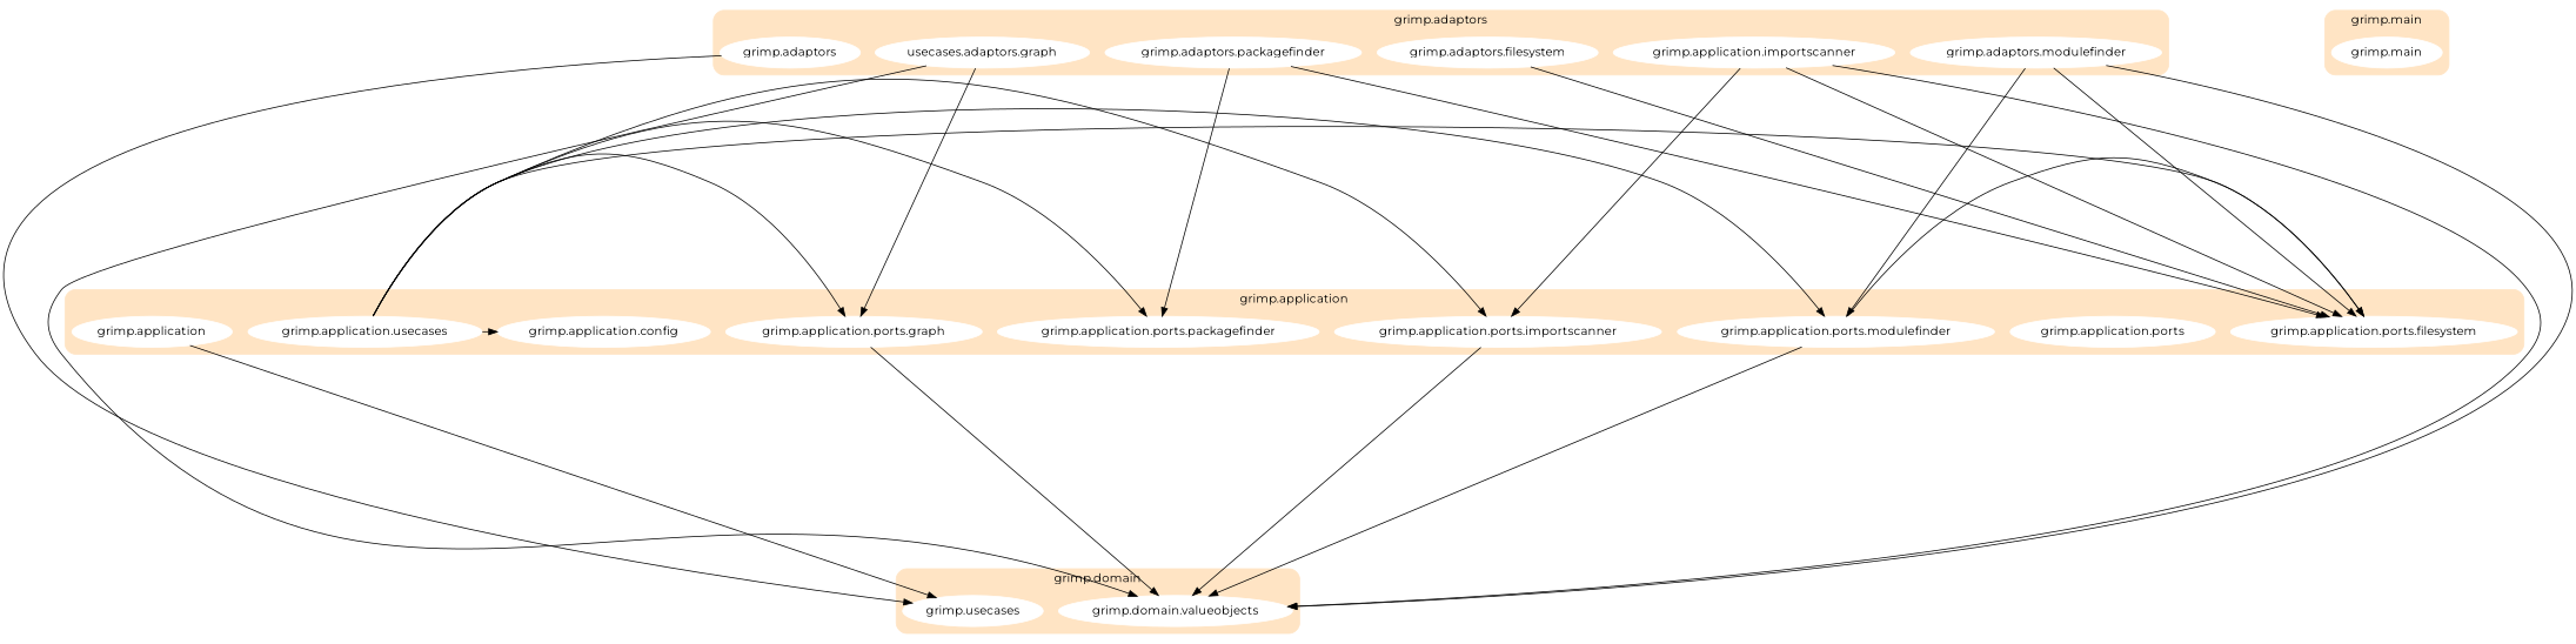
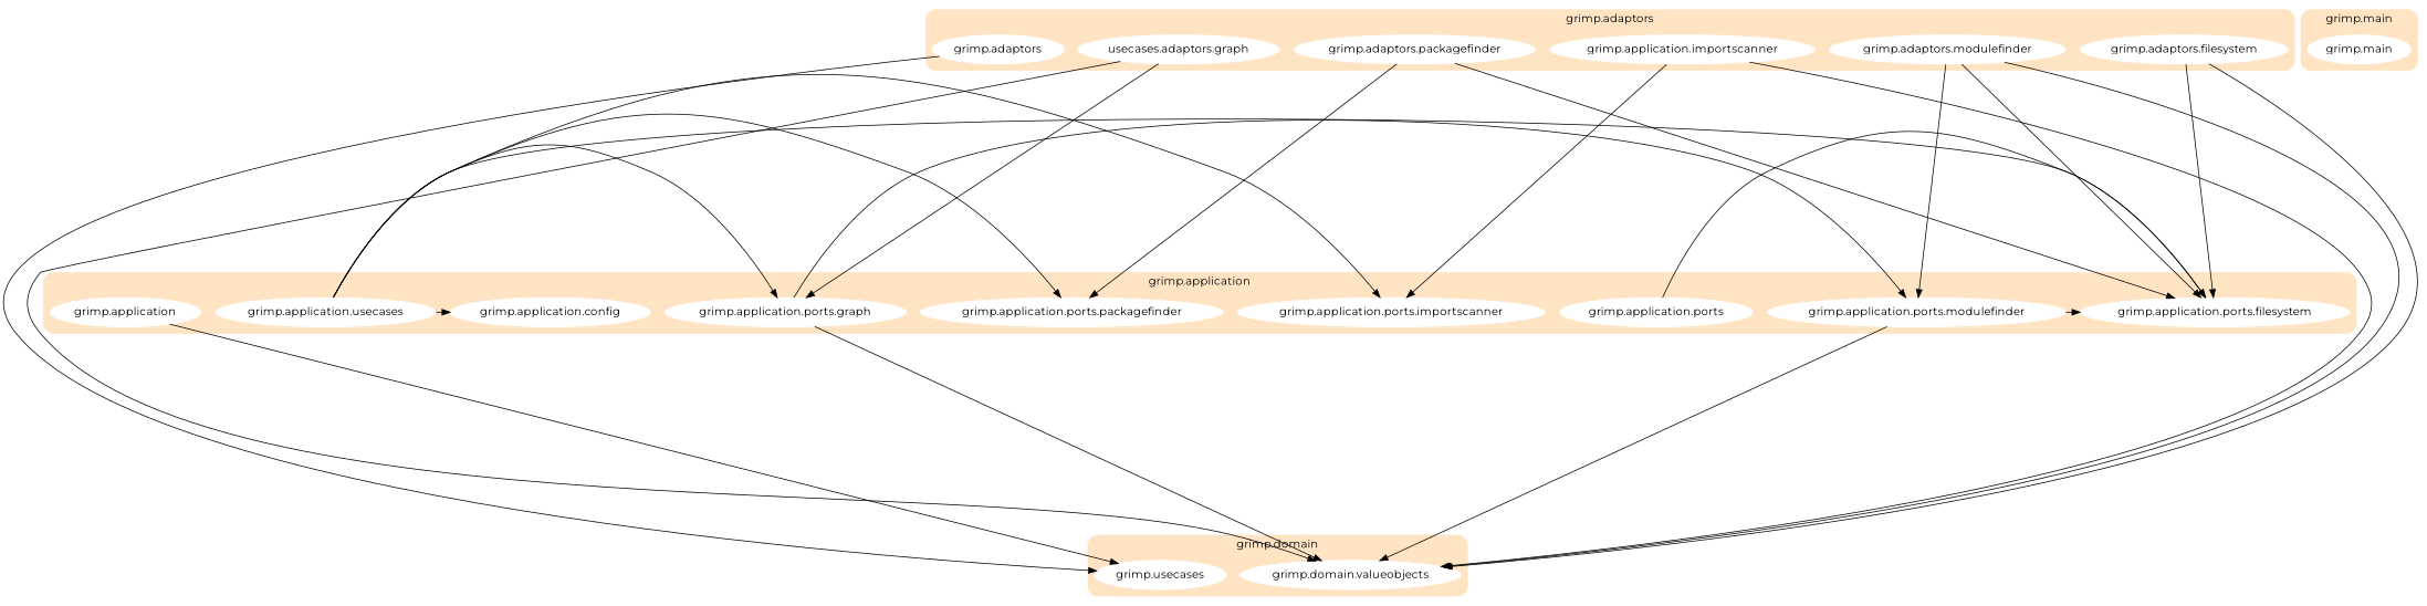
  digraph {
    compound=true
    fontname=Montserrat
    newrank=true
    ranksep=4
    node [color=white fontname=Montserrat group="grimp.application" rank=source style=filled]
    edge [fontname=Montserrat]
    "grimp.adaptors" [group="grimp.adaptors"]
    n2 [group="grimp.adaptors" label="usecases.adaptors.graph"]
    n3 [group="grimp.adaptors" label="grimp.application.importscanner"]
    "grimp.adaptors.modulefinder" [group="grimp.adaptors"]
    "grimp.adaptors.packagefinder" [group="grimp.adaptors"]
    "grimp.adaptors.filesystem" [group="grimp.adaptors"]
    n7 [group="grimp.domain" label="grimp.usecases"]
    "grimp.domain.valueobjects" [group="grimp.domain"]
    "grimp.main" [group="grimp.main"]
    "grimp.application"
    "grimp.application.ports.graph"
    "grimp.application.ports.packagefinder"
    "grimp.application.ports.filesystem"
    "grimp.application.config"
    "grimp.application.ports.importscanner"
    "grimp.application.ports.modulefinder"
    "grimp.application.ports"
    "grimp.application.usecases"
    subgraph cluster_1 {
      color=bisque
      label="grimp.adaptors"
      rank=same
      style="rounded,filled"
      "grimp.adaptors"
      n2
      n3
      "grimp.adaptors.modulefinder"
      "grimp.adaptors.packagefinder"
      "grimp.adaptors.filesystem"
    }
    subgraph cluster_2 {
      color=bisque
      label="grimp.domain"
      rank=same
      style="rounded,filled"
      n7
      "grimp.domain.valueobjects"
    }
    subgraph cluster_3 {
      color=bisque
      label="grimp.main"
      rank=same
      style="rounded,filled"
      "grimp.main"
    }
    subgraph cluster_4 {
      color=bisque
      label="grimp.application"
      rank=same
      style="rounded,filled"
      "grimp.application"
      "grimp.application.ports.graph"
      "grimp.application.ports.packagefinder"
      "grimp.application.ports.filesystem"
      "grimp.application.config"
      "grimp.application.ports.importscanner"
      "grimp.application.ports.modulefinder"
      "grimp.application.ports"
      "grimp.application.usecases"
    }
    "grimp.adaptors" -> n7
    n2 -> "grimp.domain.valueobjects"
    n2 -> "grimp.application.ports.graph"
    n3 -> "grimp.domain.valueobjects"
-   n3 -> "grimp.application.ports.filesystem"
+   "grimp.application.ports" -> "grimp.application.ports.filesystem"
    n3 -> "grimp.application.ports.importscanner"
    "grimp.adaptors.modulefinder" -> "grimp.domain.valueobjects"
    "grimp.adaptors.modulefinder" -> "grimp.application.ports.filesystem"
    "grimp.adaptors.modulefinder" -> "grimp.application.ports.modulefinder"
    "grimp.adaptors.packagefinder" -> "grimp.application.ports.packagefinder"
    "grimp.adaptors.packagefinder" -> "grimp.application.ports.filesystem"
    "grimp.adaptors.filesystem" -> "grimp.application.ports.filesystem"
    "grimp.application" -> n7
    "grimp.application.ports.graph" -> "grimp.domain.valueobjects"
-   "grimp.application.ports.importscanner" -> "grimp.domain.valueobjects"
+   "grimp.adaptors.filesystem" -> "grimp.domain.valueobjects"
    "grimp.application.ports.modulefinder" -> "grimp.domain.valueobjects"
    "grimp.application.ports.modulefinder" -> "grimp.application.ports.filesystem"
    "grimp.application.usecases" -> "grimp.application.ports.graph"
    "grimp.application.usecases" -> "grimp.application.ports.packagefinder"
    "grimp.application.usecases" -> "grimp.application.ports.filesystem"
    "grimp.application.usecases" -> "grimp.application.config"
    "grimp.application.usecases" -> "grimp.application.ports.importscanner"
-   "grimp.application.usecases" -> "grimp.application.ports.modulefinder"
+   "grimp.application.ports.graph" -> "grimp.application.ports.modulefinder"
  }
